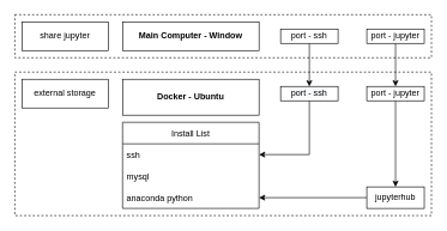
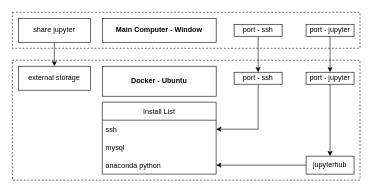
  <mxCell id="0" />
  <mxCell id="1" parent="0" />
  <mxCell id="2" value="" style="rounded=0;whiteSpace=wrap;html=1;dashed=1;fillColor=none;" vertex="1" parent="1"><mxGeometry x="20" y="100" width="580" height="200" as="geometry" /></mxCell>
  <mxCell id="3" value="" style="rounded=0;whiteSpace=wrap;html=1;dashed=1;fillColor=none;" vertex="1" parent="1"><mxGeometry x="20" y="20" width="580" height="60" as="geometry" /></mxCell>
  <mxCell id="4" value="&lt;b&gt;Docker - Ubuntu&lt;/b&gt;" style="rounded=0;whiteSpace=wrap;html=1;" vertex="1" parent="1"><mxGeometry x="170" y="110" width="190" height="50" as="geometry" /></mxCell>
  <mxCell id="5" value="&lt;b&gt;Main Computer - Window&lt;/b&gt;" style="rounded=0;whiteSpace=wrap;html=1;" vertex="1" parent="1"><mxGeometry x="170" y="30" width="190" height="40" as="geometry" /></mxCell>
  <mxCell id="6" style="edgeStyle=orthogonalEdgeStyle;rounded=0;orthogonalLoop=1;jettySize=auto;html=1;entryX=0.5;entryY=0;entryDx=0;entryDy=0;" edge="1" parent="1" source="7" target="9"><mxGeometry relative="1" as="geometry" /></mxCell>
  <mxCell id="7" value="port - ssh" style="rounded=0;whiteSpace=wrap;html=1;" vertex="1" parent="1"><mxGeometry x="390" y="40" width="80" height="20" as="geometry" /></mxCell>
  <mxCell id="8" style="edgeStyle=orthogonalEdgeStyle;rounded=0;orthogonalLoop=1;jettySize=auto;html=1;entryX=1;entryY=0.5;entryDx=0;entryDy=0;" edge="1" parent="1" source="9" target="15"><mxGeometry relative="1" as="geometry" /></mxCell>
  <mxCell id="9" value="&lt;span style=&quot;color: rgb(0, 0, 0); font-family: Helvetica; font-size: 12px; font-style: normal; font-variant-ligatures: normal; font-variant-caps: normal; font-weight: 400; letter-spacing: normal; orphans: 2; text-align: center; text-indent: 0px; text-transform: none; widows: 2; word-spacing: 0px; -webkit-text-stroke-width: 0px; background-color: rgb(248, 249, 250); text-decoration-thickness: initial; text-decoration-style: initial; text-decoration-color: initial; float: none; display: inline !important;&quot;&gt;port - ssh&lt;/span&gt;" style="rounded=0;whiteSpace=wrap;html=1;" vertex="1" parent="1"><mxGeometry x="390" y="120" width="80" height="20" as="geometry" /></mxCell>
  <mxCell id="10" style="edgeStyle=orthogonalEdgeStyle;rounded=0;orthogonalLoop=1;jettySize=auto;html=1;entryX=0.5;entryY=0;entryDx=0;entryDy=0;" edge="1" parent="1" source="11" target="19"><mxGeometry relative="1" as="geometry" /></mxCell>
  <mxCell id="11" value="port - jupyter" style="rounded=0;whiteSpace=wrap;html=1;" vertex="1" parent="1"><mxGeometry x="510" y="120" width="80" height="20" as="geometry" /></mxCell>
  <mxCell id="12" style="edgeStyle=orthogonalEdgeStyle;rounded=0;orthogonalLoop=1;jettySize=auto;html=1;entryX=0.5;entryY=0;entryDx=0;entryDy=0;" edge="1" parent="1" source="13" target="11"><mxGeometry relative="1" as="geometry" /></mxCell>
  <mxCell id="13" value="port - jupyter" style="rounded=0;whiteSpace=wrap;html=1;" vertex="1" parent="1"><mxGeometry x="510" y="40" width="80" height="20" as="geometry" /></mxCell>
  <mxCell id="14" value="Install List" style="swimlane;fontStyle=0;childLayout=stackLayout;horizontal=1;startSize=30;horizontalStack=0;resizeParent=1;resizeParentMax=0;resizeLast=0;collapsible=1;marginBottom=0;" vertex="1" parent="1"><mxGeometry x="170" y="170" width="190" height="120" as="geometry" /></mxCell>
  <mxCell id="15" value="ssh" style="text;strokeColor=none;fillColor=none;align=left;verticalAlign=middle;spacingLeft=4;spacingRight=4;overflow=hidden;points=[[0,0.5],[1,0.5]];portConstraint=eastwest;rotatable=0;" vertex="1" parent="14"><mxGeometry y="30" width="190" height="30" as="geometry" /></mxCell>
  <mxCell id="16" value="mysql" style="text;strokeColor=none;fillColor=none;align=left;verticalAlign=middle;spacingLeft=4;spacingRight=4;overflow=hidden;points=[[0,0.5],[1,0.5]];portConstraint=eastwest;rotatable=0;" vertex="1" parent="14"><mxGeometry y="60" width="190" height="30" as="geometry" /></mxCell>
  <mxCell id="17" value="anaconda python" style="text;strokeColor=none;fillColor=none;align=left;verticalAlign=middle;spacingLeft=4;spacingRight=4;overflow=hidden;points=[[0,0.5],[1,0.5]];portConstraint=eastwest;rotatable=0;" vertex="1" parent="14"><mxGeometry y="90" width="190" height="30" as="geometry" /></mxCell>
  <mxCell id="18" style="edgeStyle=orthogonalEdgeStyle;rounded=0;orthogonalLoop=1;jettySize=auto;html=1;entryX=1;entryY=0.5;entryDx=0;entryDy=0;" edge="1" parent="1" source="19" target="17"><mxGeometry relative="1" as="geometry" /></mxCell>
  <mxCell id="19" value="jupyterhub" style="rounded=0;whiteSpace=wrap;html=1;" vertex="1" parent="1"><mxGeometry x="510" y="260" width="80" height="30" as="geometry" /></mxCell>
+ <mxCell id="20" style="edgeStyle=orthogonalEdgeStyle;rounded=0;orthogonalLoop=1;jettySize=auto;html=1;entryX=0.5;entryY=0;entryDx=0;entryDy=0;" edge="1" parent="1" source="21" target="22"><mxGeometry relative="1" as="geometry" /></mxCell>
  <mxCell id="21" value="share jupyter" style="rounded=0;whiteSpace=wrap;html=1;" vertex="1" parent="1"><mxGeometry x="30" y="30" width="120" height="40" as="geometry" /></mxCell>
  <mxCell id="22" value="external storage" style="rounded=0;whiteSpace=wrap;html=1;" vertex="1" parent="1"><mxGeometry x="30" y="110" width="120" height="40" as="geometry" /></mxCell>
